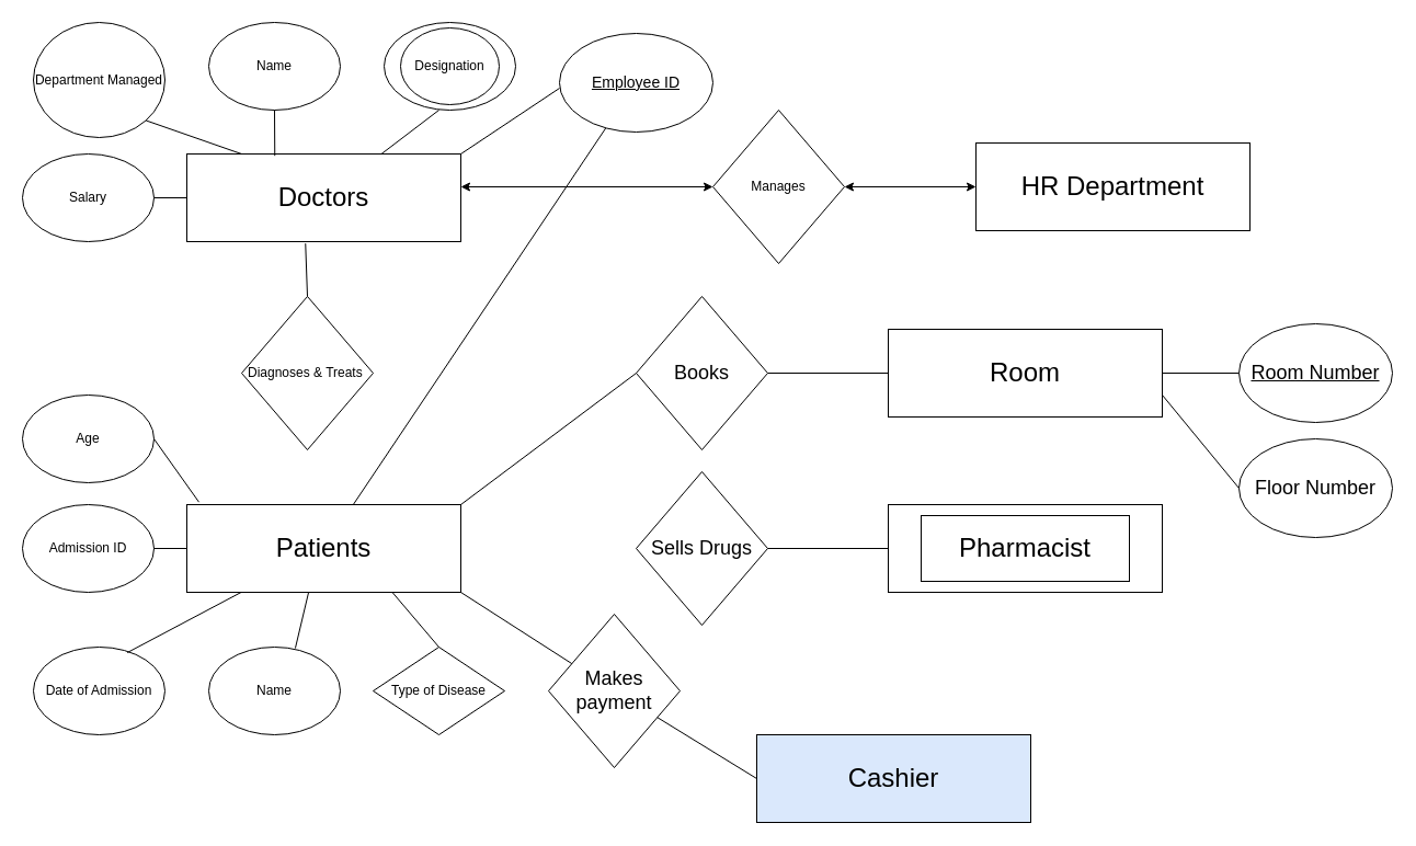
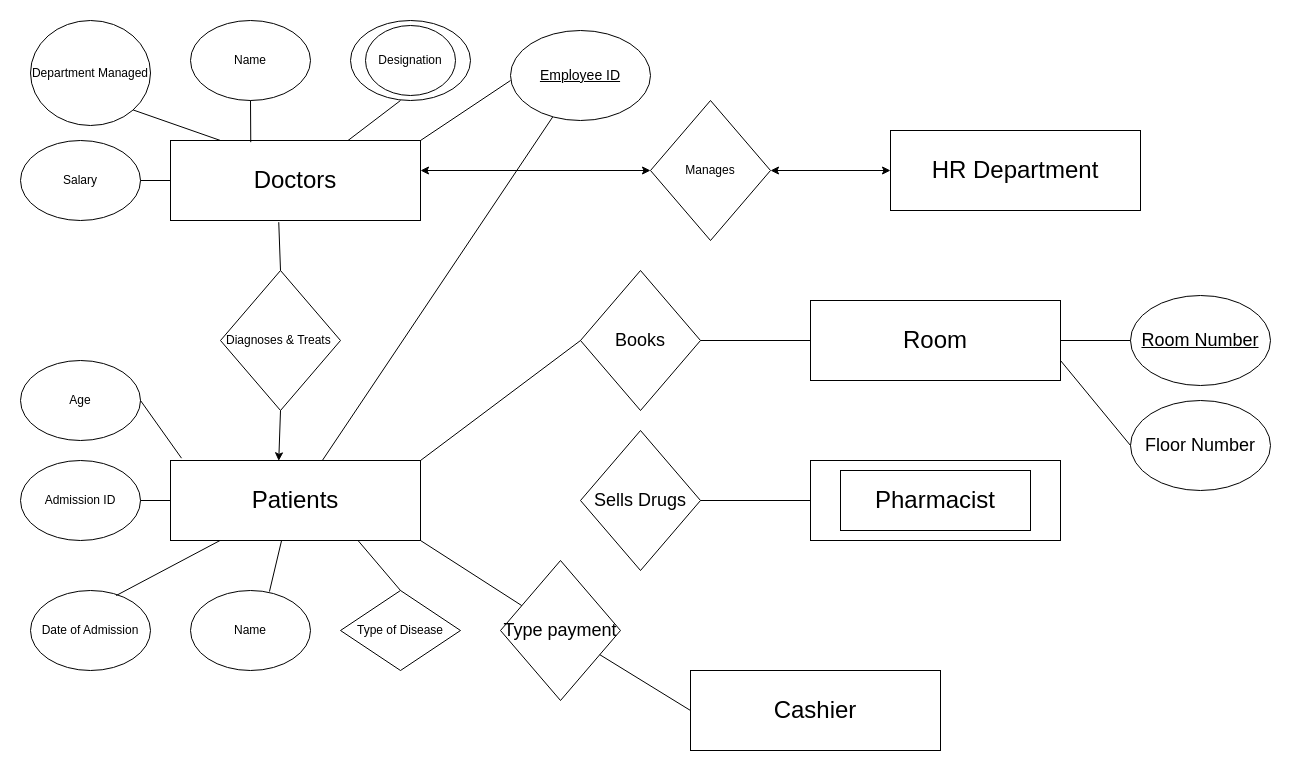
  <mxCell id="0" />
  <mxCell id="1" parent="0" />
  <mxCell id="2" value="Department Managed" style="ellipse;whiteSpace=wrap;html=1;" vertex="1" parent="1"><mxGeometry x="30" y="20" width="120" height="105" as="geometry" /></mxCell>
  <mxCell id="3" value="Name" style="ellipse;whiteSpace=wrap;html=1;" vertex="1" parent="1"><mxGeometry x="190" y="20" width="120" height="80" as="geometry" /></mxCell>
  <mxCell id="4" value="&lt;font style=&quot;font-size: 12px;&quot;&gt;Salary&lt;/font&gt;" style="ellipse;whiteSpace=wrap;html=1;" vertex="1" parent="1"><mxGeometry x="20" y="140" width="120" height="80" as="geometry" /></mxCell>
  <mxCell id="5" value="&lt;font style=&quot;font-size: 24px;&quot;&gt;Doctors&lt;/font&gt;" style="rounded=0;whiteSpace=wrap;html=1;" vertex="1" parent="1"><mxGeometry x="170" y="140" width="250" height="80" as="geometry" /></mxCell>
  <mxCell id="6" value="Diagnoses &amp;amp; Treats&amp;nbsp;" style="rhombus;whiteSpace=wrap;html=1;" vertex="1" parent="1"><mxGeometry x="220" y="270" width="120" height="140" as="geometry" /></mxCell>
  <mxCell id="7" value="&lt;font style=&quot;font-size: 24px;&quot;&gt;Patients&lt;/font&gt;" style="rounded=0;whiteSpace=wrap;html=1;" vertex="1" parent="1"><mxGeometry x="170" y="460" width="250" height="80" as="geometry" /></mxCell>
  <mxCell id="8" value="Date of Admission" style="ellipse;whiteSpace=wrap;html=1;" vertex="1" parent="1"><mxGeometry x="30" y="590" width="120" height="80" as="geometry" /></mxCell>
  <mxCell id="9" value="Name" style="ellipse;whiteSpace=wrap;html=1;" vertex="1" parent="1"><mxGeometry x="190" y="590" width="120" height="80" as="geometry" /></mxCell>
  <mxCell id="10" value="Type of Disease" style="rhombus;whiteSpace=wrap;html=1;" vertex="1" parent="1"><mxGeometry x="340" y="590" width="120" height="80" as="geometry" /></mxCell>
  <mxCell id="11" value="" style="endArrow=none;html=1;rounded=0;entryX=0.5;entryY=0;entryDx=0;entryDy=0;exitX=0.433;exitY=1.021;exitDx=0;exitDy=0;exitPerimeter=0;" edge="1" parent="1" source="5" target="6"><mxGeometry width="50" height="50" relative="1" as="geometry"><mxPoint x="410" y="440" as="sourcePoint" /><mxPoint x="460" y="390" as="targetPoint" /></mxGeometry></mxCell>
  <mxCell id="12" value="" style="endArrow=none;html=1;rounded=0;entryX=1;entryY=0.5;entryDx=0;entryDy=0;" edge="1" parent="1" source="5" target="4"><mxGeometry width="50" height="50" relative="1" as="geometry"><mxPoint x="410" y="440" as="sourcePoint" /><mxPoint x="460" y="390" as="targetPoint" /></mxGeometry></mxCell>
  <mxCell id="13" value="" style="endArrow=none;html=1;rounded=0;exitX=0.714;exitY=0.063;exitDx=0;exitDy=0;exitPerimeter=0;" edge="1" parent="1" source="8" target="7"><mxGeometry width="50" height="50" relative="1" as="geometry"><mxPoint x="410" y="440" as="sourcePoint" /><mxPoint x="460" y="390" as="targetPoint" /></mxGeometry></mxCell>
  <mxCell id="14" value="" style="endArrow=none;html=1;rounded=0;exitX=0.444;exitY=1.004;exitDx=0;exitDy=0;exitPerimeter=0;entryX=0.658;entryY=0.013;entryDx=0;entryDy=0;entryPerimeter=0;" edge="1" parent="1" source="7" target="9"><mxGeometry width="50" height="50" relative="1" as="geometry"><mxPoint x="410" y="440" as="sourcePoint" /><mxPoint x="460" y="390" as="targetPoint" /></mxGeometry></mxCell>
  <mxCell id="15" value="" style="endArrow=none;html=1;rounded=0;exitX=0.75;exitY=1;exitDx=0;exitDy=0;entryX=0.5;entryY=0;entryDx=0;entryDy=0;" edge="1" parent="1" source="7" target="10"><mxGeometry width="50" height="50" relative="1" as="geometry"><mxPoint x="410" y="440" as="sourcePoint" /><mxPoint x="460" y="390" as="targetPoint" /></mxGeometry></mxCell>
  <mxCell id="16" value="" style="endArrow=none;html=1;rounded=0;exitX=1;exitY=1;exitDx=0;exitDy=0;entryX=0.2;entryY=0;entryDx=0;entryDy=0;entryPerimeter=0;" edge="1" parent="1" source="2" target="5"><mxGeometry width="50" height="50" relative="1" as="geometry"><mxPoint x="410" y="440" as="sourcePoint" /><mxPoint x="460" y="390" as="targetPoint" /></mxGeometry></mxCell>
  <mxCell id="17" value="" style="endArrow=none;html=1;rounded=0;entryX=0.5;entryY=1;entryDx=0;entryDy=0;" edge="1" parent="1" source="5"><mxGeometry width="50" height="50" relative="1" as="geometry"><mxPoint x="410" y="440" as="sourcePoint" /><mxPoint x="400" y="100" as="targetPoint" /></mxGeometry></mxCell>
  <mxCell id="18" value="" style="endArrow=none;html=1;rounded=0;entryX=0.5;entryY=1;entryDx=0;entryDy=0;exitX=0.321;exitY=0.021;exitDx=0;exitDy=0;exitPerimeter=0;" edge="1" parent="1" source="5" target="3"><mxGeometry width="50" height="50" relative="1" as="geometry"><mxPoint x="410" y="440" as="sourcePoint" /><mxPoint x="460" y="390" as="targetPoint" /></mxGeometry></mxCell>
  <mxCell id="19" value="&lt;font style=&quot;font-size: 18px;&quot;&gt;Sells Drugs&lt;/font&gt;" style="rhombus;whiteSpace=wrap;html=1;" vertex="1" parent="1"><mxGeometry x="580" y="430" width="120" height="140" as="geometry" /></mxCell>
  <mxCell id="20" value="" style="endArrow=none;html=1;rounded=0;" edge="1" parent="1" source="7" target="30"><mxGeometry width="50" height="50" relative="1" as="geometry"><mxPoint x="420" y="440" as="sourcePoint" /><mxPoint x="470" y="390" as="targetPoint" /></mxGeometry></mxCell>
  <mxCell id="21" value="" style="endArrow=none;html=1;rounded=0;exitX=1;exitY=0.5;exitDx=0;exitDy=0;entryX=0;entryY=0.5;entryDx=0;entryDy=0;" edge="1" parent="1" source="19"><mxGeometry width="50" height="50" relative="1" as="geometry"><mxPoint x="670" y="430" as="sourcePoint" /><mxPoint x="810" y="500" as="targetPoint" /></mxGeometry></mxCell>
- <mxCell id="22" value="&lt;font style=&quot;font-size: 24px;&quot;&gt;Cashier&lt;/font&gt;" style="rounded=0;whiteSpace=wrap;html=1;fillColor=#dae8fc;" vertex="1" parent="1"><mxGeometry x="690" y="670" width="250" height="80" as="geometry" /></mxCell>
- <mxCell id="23" value="&lt;span style=&quot;font-size: 18px;&quot;&gt;Makes payment&lt;/span&gt;" style="rhombus;whiteSpace=wrap;html=1;" vertex="1" parent="1"><mxGeometry x="500" y="560" width="120" height="140" as="geometry" /></mxCell>
+ <mxCell id="22" value="&lt;font style=&quot;font-size: 24px;&quot;&gt;Cashier&lt;/font&gt;" style="rounded=0;whiteSpace=wrap;html=1;" vertex="1" parent="1"><mxGeometry x="690" y="670" width="250" height="80" as="geometry" /></mxCell>
+ <mxCell id="23" value="&lt;span style=&quot;font-size: 18px;&quot;&gt;Type payment&lt;/span&gt;" style="rhombus;whiteSpace=wrap;html=1;" vertex="1" parent="1"><mxGeometry x="500" y="560" width="120" height="140" as="geometry" /></mxCell>
  <mxCell id="24" value="" style="endArrow=none;html=1;rounded=0;exitX=1;exitY=1;exitDx=0;exitDy=0;" edge="1" parent="1" source="7" target="23"><mxGeometry width="50" height="50" relative="1" as="geometry"><mxPoint x="410" y="440" as="sourcePoint" /><mxPoint x="460" y="390" as="targetPoint" /></mxGeometry></mxCell>
  <mxCell id="25" value="" style="endArrow=none;html=1;rounded=0;entryX=0;entryY=0.5;entryDx=0;entryDy=0;" edge="1" parent="1" source="23" target="22"><mxGeometry width="50" height="50" relative="1" as="geometry"><mxPoint x="620" y="790" as="sourcePoint" /><mxPoint x="670" y="740" as="targetPoint" /></mxGeometry></mxCell>
  <mxCell id="26" value="&lt;font style=&quot;font-size: 24px;&quot;&gt;HR Department&lt;/font&gt;" style="rounded=0;whiteSpace=wrap;html=1;" vertex="1" parent="1"><mxGeometry x="890" y="130" width="250" height="80" as="geometry" /></mxCell>
  <mxCell id="27" value="" style="rounded=0;whiteSpace=wrap;html=1;" vertex="1" parent="1"><mxGeometry x="810" y="460" width="250" height="80" as="geometry" /></mxCell>
  <mxCell id="28" value="&lt;font style=&quot;font-size: 24px;&quot;&gt;Pharmacist&lt;/font&gt;" style="rounded=0;whiteSpace=wrap;html=1;" vertex="1" parent="1"><mxGeometry x="840" y="470" width="190" height="60" as="geometry" /></mxCell>
+ <mxCell id="29" value="" style="endArrow=classic;html=1;rounded=0;exitX=0.5;exitY=1;exitDx=0;exitDy=0;entryX=0.433;entryY=0.004;entryDx=0;entryDy=0;entryPerimeter=0;" edge="1" parent="1" source="6" target="7"><mxGeometry width="50" height="50" relative="1" as="geometry"><mxPoint x="410" y="430" as="sourcePoint" /><mxPoint x="460" y="380" as="targetPoint" /></mxGeometry></mxCell>
  <mxCell id="30" value="&lt;u&gt;&lt;font style=&quot;font-size: 14px;&quot;&gt;Employee ID&lt;/font&gt;&lt;/u&gt;" style="ellipse;whiteSpace=wrap;html=1;" vertex="1" parent="1"><mxGeometry x="510" y="30" width="140" height="90" as="geometry" /></mxCell>
  <mxCell id="31" value="Manages" style="rhombus;whiteSpace=wrap;html=1;" vertex="1" parent="1"><mxGeometry x="650" y="100" width="120" height="140" as="geometry" /></mxCell>
  <mxCell id="32" value="" style="endArrow=classic;startArrow=classic;html=1;rounded=0;entryX=0;entryY=0.5;entryDx=0;entryDy=0;exitX=1;exitY=0.5;exitDx=0;exitDy=0;" edge="1" parent="1" source="31" target="26"><mxGeometry width="50" height="50" relative="1" as="geometry"><mxPoint x="750" y="120" as="sourcePoint" /><mxPoint x="800" y="70" as="targetPoint" /></mxGeometry></mxCell>
  <mxCell id="33" value="" style="endArrow=classic;startArrow=classic;html=1;rounded=0;" edge="1" parent="1" target="31"><mxGeometry width="50" height="50" relative="1" as="geometry"><mxPoint x="420" y="170" as="sourcePoint" /><mxPoint x="470" y="120" as="targetPoint" /></mxGeometry></mxCell>
  <mxCell id="34" value="&lt;font style=&quot;font-size: 24px;&quot;&gt;Room&lt;/font&gt;" style="rounded=0;whiteSpace=wrap;html=1;" vertex="1" parent="1"><mxGeometry x="810" y="300" width="250" height="80" as="geometry" /></mxCell>
  <mxCell id="35" value="&lt;font style=&quot;font-size: 18px;&quot;&gt;Books&lt;/font&gt;" style="rhombus;whiteSpace=wrap;html=1;" vertex="1" parent="1"><mxGeometry x="580" y="270" width="120" height="140" as="geometry" /></mxCell>
  <mxCell id="36" value="" style="endArrow=none;html=1;rounded=0;exitX=1;exitY=0;exitDx=0;exitDy=0;" edge="1" parent="1" source="5"><mxGeometry width="50" height="50" relative="1" as="geometry"><mxPoint x="460" y="130" as="sourcePoint" /><mxPoint x="510" y="80" as="targetPoint" /></mxGeometry></mxCell>
  <mxCell id="37" value="" style="endArrow=none;html=1;rounded=0;entryX=0;entryY=0.5;entryDx=0;entryDy=0;" edge="1" parent="1" target="35"><mxGeometry width="50" height="50" relative="1" as="geometry"><mxPoint x="420" y="460" as="sourcePoint" /><mxPoint x="470" y="410" as="targetPoint" /></mxGeometry></mxCell>
  <mxCell id="38" value="" style="endArrow=none;html=1;rounded=0;entryX=0;entryY=0.5;entryDx=0;entryDy=0;" edge="1" parent="1" target="34"><mxGeometry width="50" height="50" relative="1" as="geometry"><mxPoint x="700" y="340" as="sourcePoint" /><mxPoint x="750" y="290" as="targetPoint" /></mxGeometry></mxCell>
  <mxCell id="39" value="&lt;u&gt;&lt;font style=&quot;font-size: 18px;&quot;&gt;Room Number&lt;/font&gt;&lt;/u&gt;" style="ellipse;whiteSpace=wrap;html=1;" vertex="1" parent="1"><mxGeometry x="1130" y="295" width="140" height="90" as="geometry" /></mxCell>
  <mxCell id="40" value="&lt;font style=&quot;font-size: 18px;&quot;&gt;Floor Number&lt;/font&gt;" style="ellipse;whiteSpace=wrap;html=1;" vertex="1" parent="1"><mxGeometry x="1130" y="400" width="140" height="90" as="geometry" /></mxCell>
  <mxCell id="41" value="" style="endArrow=none;html=1;rounded=0;entryX=0;entryY=0.5;entryDx=0;entryDy=0;" edge="1" parent="1" target="40"><mxGeometry width="50" height="50" relative="1" as="geometry"><mxPoint x="1060" y="360" as="sourcePoint" /><mxPoint x="1110" y="310" as="targetPoint" /></mxGeometry></mxCell>
  <mxCell id="42" value="" style="endArrow=none;html=1;rounded=0;entryX=0;entryY=0.5;entryDx=0;entryDy=0;" edge="1" parent="1" target="39"><mxGeometry width="50" height="50" relative="1" as="geometry"><mxPoint x="1060" y="340" as="sourcePoint" /><mxPoint x="1120" y="340" as="targetPoint" /></mxGeometry></mxCell>
  <mxCell id="43" value="Admission ID" style="ellipse;whiteSpace=wrap;html=1;" vertex="1" parent="1"><mxGeometry x="20" y="460" width="120" height="80" as="geometry" /></mxCell>
  <mxCell id="44" value="" style="endArrow=none;html=1;rounded=0;entryX=0;entryY=0.5;entryDx=0;entryDy=0;" edge="1" parent="1" target="7"><mxGeometry width="50" height="50" relative="1" as="geometry"><mxPoint x="140" y="500" as="sourcePoint" /><mxPoint x="190" y="450" as="targetPoint" /></mxGeometry></mxCell>
  <mxCell id="45" value="Age" style="ellipse;whiteSpace=wrap;html=1;" vertex="1" parent="1"><mxGeometry x="20" y="360" width="120" height="80" as="geometry" /></mxCell>
  <mxCell id="46" value="" style="endArrow=none;html=1;rounded=0;entryX=0.044;entryY=-0.029;entryDx=0;entryDy=0;entryPerimeter=0;exitX=1;exitY=0.5;exitDx=0;exitDy=0;" edge="1" parent="1" source="45" target="7"><mxGeometry width="50" height="50" relative="1" as="geometry"><mxPoint x="140" y="410" as="sourcePoint" /><mxPoint x="190" y="360" as="targetPoint" /></mxGeometry></mxCell>
  <mxCell id="47" value="" style="ellipse;whiteSpace=wrap;html=1;" vertex="1" parent="1"><mxGeometry x="350" y="20" width="120" height="80" as="geometry" /></mxCell>
  <mxCell id="48" value="Designation" style="ellipse;whiteSpace=wrap;html=1;" vertex="1" parent="1"><mxGeometry x="365" y="25" width="90" height="70" as="geometry" /></mxCell>
